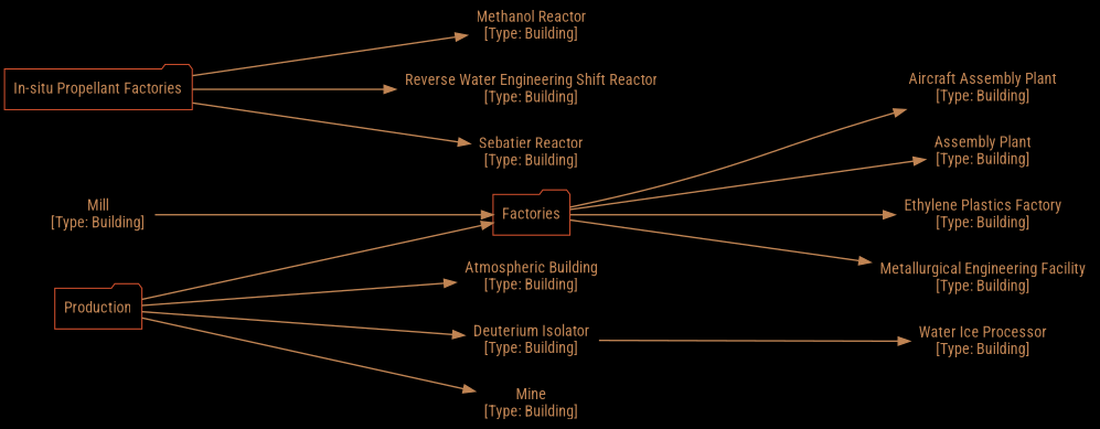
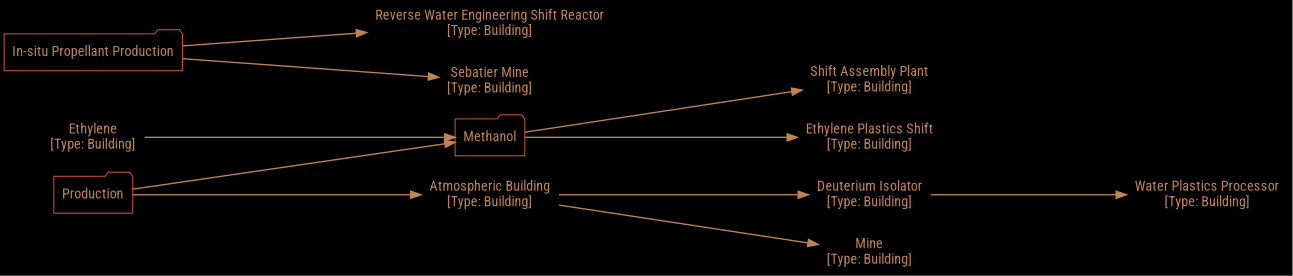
  digraph {
    bgcolor=black
    compound=true
    fontname="Roboto Condensed"
    rankdir=LR
    ranksep=2.5
    root=Production
    node [color="#d3502dff" fillcolor=gray10 fontcolor="#c08453ff" fontname="Roboto Condensed" shape=none]
    edge [color="#c08453ff" fontname="Roboto Condensed" penwidth=1.3]
-   n1 [label="Aircraft Assembly Plant\n[Type: Building]"]
-   n2 [label="Assembly Plant\n[Type: Building]"]
+   n1 [label="Shift Assembly Plant\n[Type: Building]"]
    n3 [label="Atmospheric Building\n[Type: Building]"]
    n4 [label="Deuterium Isolator\n[Type: Building]"]
-   n5 [label="Water Ice Processor\n[Type: Building]"]
-   n6 [label="Ethylene Plastics Factory\n[Type: Building]"]
-   n7 [label="Metallurgical Engineering Facility\n[Type: Building]"]
-   n8 [label="Methanol Reactor\n[Type: Building]"]
-   n9 [label="Mill\n[Type: Building]"]
-   Factories [shape=folder]
+   n5 [label="Water Plastics Processor\n[Type: Building]"]
+   n6 [label="Ethylene Plastics Shift\n[Type: Building]"]
+   n9 [label="Ethylene\n[Type: Building]"]
+   Factories [shape=folder label=Methanol]
    n11 [label="Mine\n[Type: Building]"]
    n12 [label="Reverse Water Engineering Shift Reactor\n[Type: Building]"]
-   n13 [label="Sebatier Reactor\n[Type: Building]"]
+   n13 [label="Sebatier Mine\n[Type: Building]"]
    Production [shape=folder]
-   "In-situ Propellant Production" [shape=folder label="In-situ Propellant Factories"]
+   "In-situ Propellant Production" [shape=folder]
    n4 -> n5
    n9 -> Factories
    Factories -> n1
-   Factories -> n2
    Factories -> n6
-   Factories -> n7
    Production -> n3
-   Production -> n4
+   n3 -> n4
    Production -> Factories [shape=folder]
-   Production -> n11
-   "In-situ Propellant Production" -> n8
+   n3 -> n11
    "In-situ Propellant Production" -> n12
    "In-situ Propellant Production" -> n13
  }
